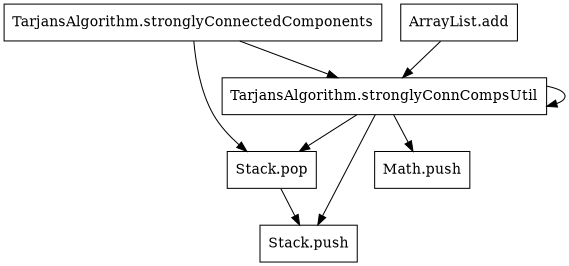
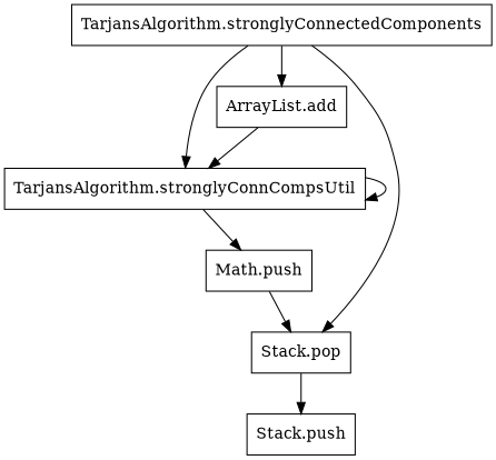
  digraph {
    node [shape=box]
    "TarjansAlgorithm.stronglyConnectedComponents"
    "TarjansAlgorithm.stronglyConnCompsUtil"
    "ArrayList.add"
    "Stack.pop"
    "Stack.push"
    n6 [label="Math.push"]
    "TarjansAlgorithm.stronglyConnectedComponents" -> "TarjansAlgorithm.stronglyConnCompsUtil"
+   "TarjansAlgorithm.stronglyConnectedComponents" -> "ArrayList.add"
    "TarjansAlgorithm.stronglyConnectedComponents" -> "Stack.pop"
    "TarjansAlgorithm.stronglyConnCompsUtil" -> "TarjansAlgorithm.stronglyConnCompsUtil"
-   "TarjansAlgorithm.stronglyConnCompsUtil" -> "Stack.pop"
-   "TarjansAlgorithm.stronglyConnCompsUtil" -> "Stack.push"
+   n6 -> "Stack.pop"
    "TarjansAlgorithm.stronglyConnCompsUtil" -> n6
    "ArrayList.add" -> "TarjansAlgorithm.stronglyConnCompsUtil"
    "Stack.pop" -> "Stack.push"
  }
